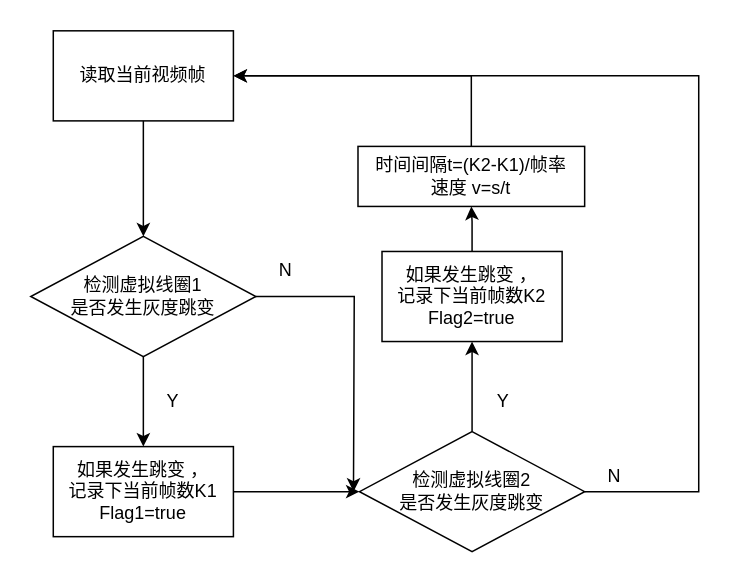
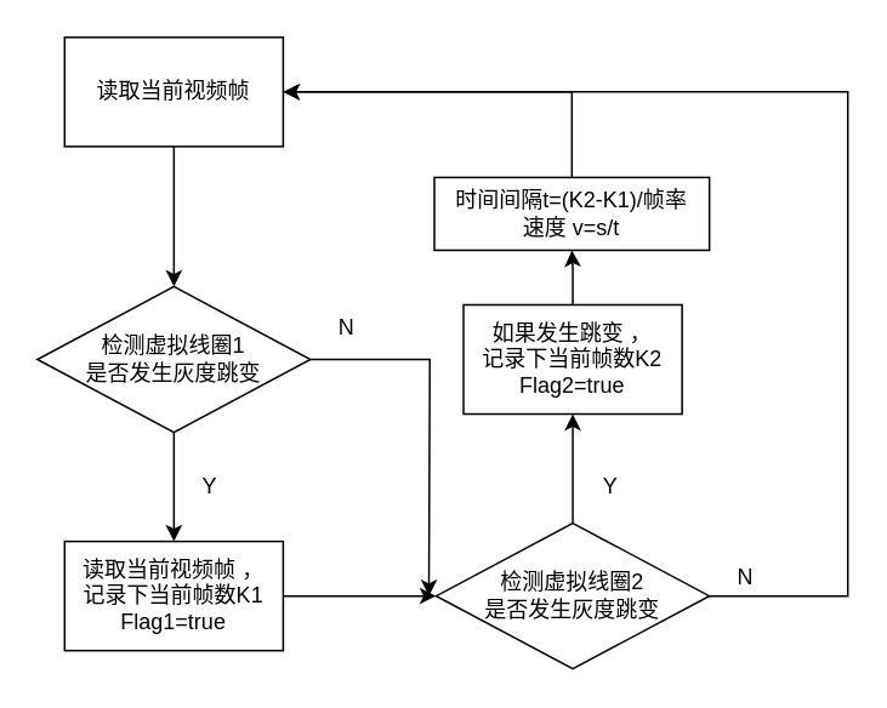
  <mxCell id="0" />
  <mxCell id="1" parent="0" />
  <mxCell id="2" value="读取当前视频帧" style="rounded=0;whiteSpace=wrap;html=1;" vertex="1" parent="1"><mxGeometry x="35" y="20" width="120" height="60" as="geometry" /></mxCell>
  <mxCell id="3" value="" style="endArrow=classic;html=1;exitX=0.5;exitY=1;exitDx=0;exitDy=0;" edge="1" parent="1" source="2"><mxGeometry width="50" height="50" relative="1" as="geometry"><mxPoint x="85" y="227" as="sourcePoint" /><mxPoint x="95" y="157" as="targetPoint" /></mxGeometry></mxCell>
  <mxCell id="4" style="edgeStyle=orthogonalEdgeStyle;rounded=0;orthogonalLoop=1;jettySize=auto;html=1;exitX=0.5;exitY=0;exitDx=0;exitDy=0;" edge="1" parent="1" source="6" target="11"><mxGeometry relative="1" as="geometry" /></mxCell>
  <mxCell id="5" style="edgeStyle=orthogonalEdgeStyle;rounded=0;orthogonalLoop=1;jettySize=auto;html=1;exitX=1;exitY=0.5;exitDx=0;exitDy=0;entryX=1;entryY=0.5;entryDx=0;entryDy=0;" edge="1" parent="1" source="6" target="2"><mxGeometry relative="1" as="geometry"><Array as="points"><mxPoint x="465" y="327" /><mxPoint x="465" y="50" /></Array></mxGeometry></mxCell>
  <mxCell id="6" value="检测虚拟线圈2&lt;br&gt;是否发生灰度跳变" style="rhombus;whiteSpace=wrap;html=1;" vertex="1" parent="1"><mxGeometry x="239" y="287" width="150" height="80" as="geometry" /></mxCell>
  <mxCell id="7" style="edgeStyle=orthogonalEdgeStyle;rounded=0;orthogonalLoop=1;jettySize=auto;html=1;exitX=0.5;exitY=1;exitDx=0;exitDy=0;" edge="1" parent="1" source="9"><mxGeometry relative="1" as="geometry"><mxPoint x="95" y="297" as="targetPoint" /></mxGeometry></mxCell>
  <mxCell id="8" style="edgeStyle=orthogonalEdgeStyle;rounded=0;orthogonalLoop=1;jettySize=auto;html=1;" edge="1" parent="1" source="9"><mxGeometry relative="1" as="geometry"><mxPoint x="235" y="327" as="targetPoint" /></mxGeometry></mxCell>
  <mxCell id="9" value="检测虚拟线圈1&lt;br&gt;是否发生灰度跳变" style="rhombus;whiteSpace=wrap;html=1;" vertex="1" parent="1"><mxGeometry x="20" y="157" width="150" height="80" as="geometry" /></mxCell>
  <mxCell id="10" style="edgeStyle=orthogonalEdgeStyle;rounded=0;orthogonalLoop=1;jettySize=auto;html=1;exitX=0.5;exitY=0;exitDx=0;exitDy=0;" edge="1" parent="1" source="11" target="15"><mxGeometry relative="1" as="geometry" /></mxCell>
  <mxCell id="11" value="如果发生跳变 ，&lt;br&gt;记录下当前帧数K2&lt;br&gt;Flag2=true" style="rounded=0;whiteSpace=wrap;html=1;" vertex="1" parent="1"><mxGeometry x="254" y="167" width="120" height="60" as="geometry" /></mxCell>
  <mxCell id="12" style="edgeStyle=orthogonalEdgeStyle;rounded=0;orthogonalLoop=1;jettySize=auto;html=1;entryX=0;entryY=0.5;entryDx=0;entryDy=0;" edge="1" parent="1" source="13" target="6"><mxGeometry relative="1" as="geometry" /></mxCell>
- <mxCell id="13" value="如果发生跳变 ，&lt;br&gt;记录下当前帧数K1&lt;br&gt;Flag1=true" style="rounded=0;whiteSpace=wrap;html=1;" vertex="1" parent="1"><mxGeometry x="35" y="297" width="120" height="60" as="geometry" /></mxCell>
+ <mxCell id="13" value="读取当前视频帧 ，&lt;br&gt;记录下当前帧数K1&lt;br&gt;Flag1=true" style="rounded=0;whiteSpace=wrap;html=1;" vertex="1" parent="1"><mxGeometry x="35" y="297" width="120" height="60" as="geometry" /></mxCell>
  <mxCell id="14" style="edgeStyle=orthogonalEdgeStyle;rounded=0;orthogonalLoop=1;jettySize=auto;html=1;entryX=1;entryY=0.5;entryDx=0;entryDy=0;" edge="1" parent="1" source="15" target="2"><mxGeometry relative="1" as="geometry"><Array as="points"><mxPoint x="314" y="50" /></Array></mxGeometry></mxCell>
  <mxCell id="15" value="时间间隔t=(K2-K1)/帧率&lt;br&gt;速度 v=s/t" style="rounded=0;whiteSpace=wrap;html=1;" vertex="1" parent="1"><mxGeometry x="238" y="97" width="151" height="40" as="geometry" /></mxCell>
  <mxCell id="16" value="Y" style="text;html=1;strokeColor=none;fillColor=none;align=center;verticalAlign=middle;whiteSpace=wrap;rounded=0;" vertex="1" parent="1"><mxGeometry x="315" y="257" width="40" height="20" as="geometry" /></mxCell>
  <mxCell id="17" value="N" style="text;html=1;strokeColor=none;fillColor=none;align=center;verticalAlign=middle;whiteSpace=wrap;rounded=0;" vertex="1" parent="1"><mxGeometry x="389" y="307" width="40" height="20" as="geometry" /></mxCell>
  <mxCell id="18" value="Y" style="text;html=1;strokeColor=none;fillColor=none;align=center;verticalAlign=middle;whiteSpace=wrap;rounded=0;" vertex="1" parent="1"><mxGeometry x="95" y="257" width="40" height="20" as="geometry" /></mxCell>
  <mxCell id="19" value="N" style="text;html=1;strokeColor=none;fillColor=none;align=center;verticalAlign=middle;whiteSpace=wrap;rounded=0;" vertex="1" parent="1"><mxGeometry x="170" y="170" width="40" height="20" as="geometry" /></mxCell>
